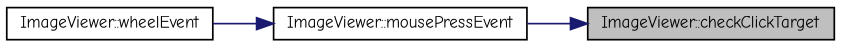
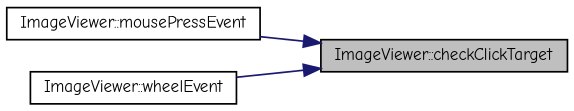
  digraph {
    fontname="Comic Neue"
    rankdir=RL
    node [color=black fillcolor=white fontname="Comic Neue" fontsize=10 shape=record style=filled]
    edge [color=midnightblue dir=back fontname="Comic Neue" fontsize=10 labelfontname=Helvetica labelfontsize=10 style=solid]
    n1 [fillcolor=grey75 fontcolor=black height=0.2 label="ImageViewer::checkClickTarget" width=0.4]
    n2 [height=0.2 label="ImageViewer::mousePressEvent" width=0.4]
    n3 [height=0.2 label="ImageViewer::wheelEvent" width=0.4]
    n1 -> n2
-   n2 -> n3
+   n1 -> n3
  }
